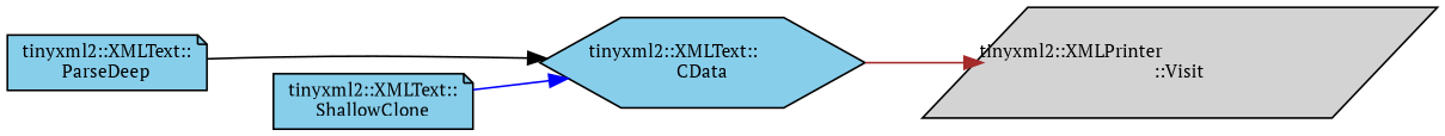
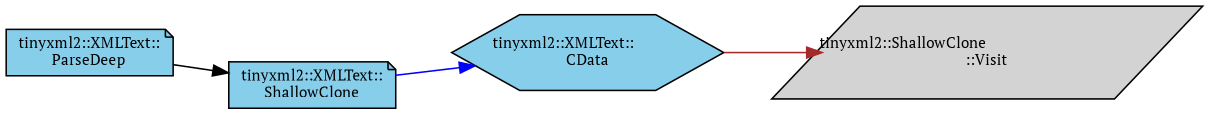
  digraph {
    fontname="PT Serif"
    rankdir=RL
    node [color=black fillcolor=skyblue fontname="PT Serif" fontsize=10 shape=note style=filled]
    edge [dir=back fontname="PT Serif" fontsize=10 labelfontname=Helvetica labelfontsize=10 style=solid]
    n1 [fontcolor=black height=0.2 label="tinyxml2::XMLText::\lCData" shape=hexagon width=0.4]
    n2 [height=0.2 label="tinyxml2::XMLText::\lParseDeep" width=0.4]
    n3 [height=0.2 label="tinyxml2::XMLText::\lShallowClone" width=0.4]
-   n4 [fillcolor=lightgrey height=0.2 label="tinyxml2::XMLPrinter\l::Visit" shape=parallelogram width=0.4]
-   n1 -> n2 [color=black]
+   n4 [fillcolor=lightgrey height=0.2 label="tinyxml2::ShallowClone\l::Visit" shape=parallelogram width=0.4]
+   n3 -> n2 [color=black]
    n1 -> n3 [color=blue]
    n4 -> n1 [color=brown]
  }
